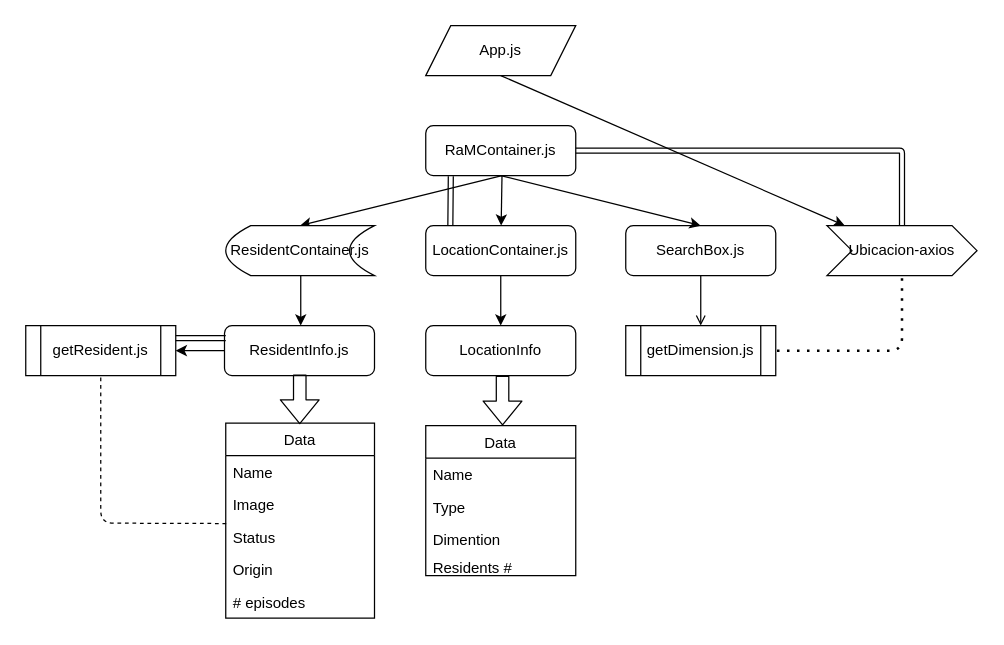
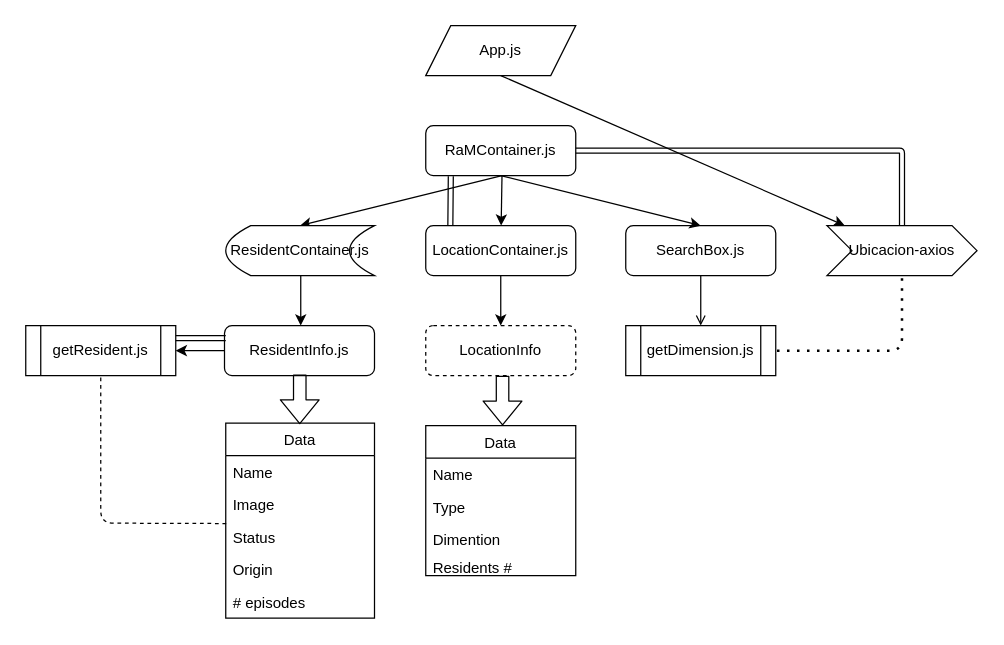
  <mxCell id="0" />
  <mxCell id="1" parent="0" />
  <mxCell id="2" value="App.js" style="shape=parallelogram;perimeter=parallelogramPerimeter;whiteSpace=wrap;html=1;fixedSize=1;" parent="1" vertex="1"><mxGeometry x="340" y="20" width="120" height="40" as="geometry" /></mxCell>
  <mxCell id="3" value="RaMContainer.js" style="rounded=1;whiteSpace=wrap;html=1;" parent="1" vertex="1"><mxGeometry x="340" y="100" width="120" height="40" as="geometry" /></mxCell>
  <mxCell id="4" value="LocationContainer.js" style="rounded=1;whiteSpace=wrap;html=1;" parent="1" vertex="1"><mxGeometry x="340" y="180" width="120" height="40" as="geometry" /></mxCell>
- <mxCell id="5" value="LocationInfo" style="rounded=1;whiteSpace=wrap;html=1;" parent="1" vertex="1"><mxGeometry x="340" y="260" width="120" height="40" as="geometry" /></mxCell>
+ <mxCell id="5" value="LocationInfo" style="rounded=1;whiteSpace=wrap;html=1;dashed=1;" parent="1" vertex="1"><mxGeometry x="340" y="260" width="120" height="40" as="geometry" /></mxCell>
  <mxCell id="6" value="SearchBox.js" style="rounded=1;whiteSpace=wrap;html=1;" parent="1" vertex="1"><mxGeometry x="500" y="180" width="120" height="40" as="geometry" /></mxCell>
  <mxCell id="7" value="Data" style="swimlane;fontStyle=0;childLayout=stackLayout;horizontal=1;startSize=26;horizontalStack=0;resizeParent=1;resizeParentMax=0;resizeLast=0;collapsible=1;marginBottom=0;" parent="1" vertex="1"><mxGeometry x="340" y="340" width="120" height="120" as="geometry" /></mxCell>
  <mxCell id="8" value="Name" style="text;strokeColor=none;fillColor=none;align=left;verticalAlign=top;spacingLeft=4;spacingRight=4;overflow=hidden;rotatable=0;points=[[0,0.5],[1,0.5]];portConstraint=eastwest;" parent="7" vertex="1"><mxGeometry y="26" width="120" height="26" as="geometry" /></mxCell>
  <mxCell id="9" value="Type" style="text;strokeColor=none;fillColor=none;align=left;verticalAlign=top;spacingLeft=4;spacingRight=4;overflow=hidden;rotatable=0;points=[[0,0.5],[1,0.5]];portConstraint=eastwest;" parent="7" vertex="1"><mxGeometry y="52" width="120" height="26" as="geometry" /></mxCell>
  <mxCell id="10" value="Dimention&#10;" style="text;strokeColor=none;fillColor=none;align=left;verticalAlign=top;spacingLeft=4;spacingRight=4;overflow=hidden;rotatable=0;points=[[0,0.5],[1,0.5]];portConstraint=eastwest;" parent="7" vertex="1"><mxGeometry y="78" width="120" height="22" as="geometry" /></mxCell>
  <mxCell id="11" value="Residents #" style="text;strokeColor=none;fillColor=none;align=left;verticalAlign=top;spacingLeft=4;spacingRight=4;overflow=hidden;rotatable=0;points=[[0,0.5],[1,0.5]];portConstraint=eastwest;" parent="7" vertex="1"><mxGeometry y="100" width="120" height="20" as="geometry" /></mxCell>
  <mxCell id="12" value="ResidentInfo.js" style="rounded=1;whiteSpace=wrap;html=1;" parent="1" vertex="1"><mxGeometry x="179" y="260" width="120" height="40" as="geometry" /></mxCell>
  <mxCell id="13" value="Data" style="swimlane;fontStyle=0;childLayout=stackLayout;horizontal=1;startSize=26;horizontalStack=0;resizeParent=1;resizeParentMax=0;resizeLast=0;collapsible=1;marginBottom=0;" parent="1" vertex="1"><mxGeometry x="180" y="338" width="119" height="156" as="geometry" /></mxCell>
  <mxCell id="14" value="Name" style="text;strokeColor=none;fillColor=none;align=left;verticalAlign=top;spacingLeft=4;spacingRight=4;overflow=hidden;rotatable=0;points=[[0,0.5],[1,0.5]];portConstraint=eastwest;" parent="13" vertex="1"><mxGeometry y="26" width="119" height="26" as="geometry" /></mxCell>
  <mxCell id="15" value="Image" style="text;strokeColor=none;fillColor=none;align=left;verticalAlign=top;spacingLeft=4;spacingRight=4;overflow=hidden;rotatable=0;points=[[0,0.5],[1,0.5]];portConstraint=eastwest;" parent="13" vertex="1"><mxGeometry y="52" width="119" height="26" as="geometry" /></mxCell>
  <mxCell id="16" value="Status" style="text;strokeColor=none;fillColor=none;align=left;verticalAlign=top;spacingLeft=4;spacingRight=4;overflow=hidden;rotatable=0;points=[[0,0.5],[1,0.5]];portConstraint=eastwest;" parent="13" vertex="1"><mxGeometry y="78" width="119" height="26" as="geometry" /></mxCell>
  <mxCell id="17" value="Origin" style="text;strokeColor=none;fillColor=none;align=left;verticalAlign=top;spacingLeft=4;spacingRight=4;overflow=hidden;rotatable=0;points=[[0,0.5],[1,0.5]];portConstraint=eastwest;" parent="13" vertex="1"><mxGeometry y="104" width="119" height="26" as="geometry" /></mxCell>
  <mxCell id="18" value="# episodes" style="text;strokeColor=none;fillColor=none;align=left;verticalAlign=top;spacingLeft=4;spacingRight=4;overflow=hidden;rotatable=0;points=[[0,0.5],[1,0.5]];portConstraint=eastwest;" parent="13" vertex="1"><mxGeometry y="130" width="119" height="26" as="geometry" /></mxCell>
  <mxCell id="19" value="" style="shape=flexArrow;endArrow=classic;html=1;entryX=0.512;entryY=-0.001;entryDx=0;entryDy=0;entryPerimeter=0;exitX=0.512;exitY=1;exitDx=0;exitDy=0;exitPerimeter=0;" parent="13" edge="1"><mxGeometry width="50" height="50" relative="1" as="geometry"><mxPoint x="59.21" y="-39" as="sourcePoint" /><mxPoint x="59.21" y="0.88" as="targetPoint" /></mxGeometry></mxCell>
  <mxCell id="20" value="getDimension.js" style="shape=process;whiteSpace=wrap;html=1;backgroundOutline=1;" parent="1" vertex="1"><mxGeometry x="500" y="260" width="120" height="40" as="geometry" /></mxCell>
  <mxCell id="21" value="" style="endArrow=open;html=1;entryX=0.5;entryY=0;entryDx=0;entryDy=0;exitX=0.5;exitY=1;exitDx=0;exitDy=0;" parent="1" source="6" target="20" edge="1"><mxGeometry width="50" height="50" relative="1" as="geometry"><mxPoint x="501" y="280" as="sourcePoint" /><mxPoint x="551" y="230" as="targetPoint" /></mxGeometry></mxCell>
  <mxCell id="22" value="" style="endArrow=classic;html=1;exitX=0.5;exitY=1;exitDx=0;exitDy=0;" parent="1" source="2" target="29" edge="1"><mxGeometry width="50" height="50" relative="1" as="geometry"><mxPoint x="401" y="70" as="sourcePoint" /><mxPoint x="451" y="20" as="targetPoint" /></mxGeometry></mxCell>
  <mxCell id="23" value="" style="endArrow=classic;html=1;entryX=0.5;entryY=0;entryDx=0;entryDy=0;exitX=0.5;exitY=1;exitDx=0;exitDy=0;" parent="1" source="3" target="6" edge="1"><mxGeometry width="50" height="50" relative="1" as="geometry"><mxPoint x="401" y="180" as="sourcePoint" /><mxPoint x="451" y="130" as="targetPoint" /></mxGeometry></mxCell>
  <mxCell id="24" value="" style="endArrow=classic;html=1;" parent="1" target="4" edge="1"><mxGeometry width="50" height="50" relative="1" as="geometry"><mxPoint x="401" y="140" as="sourcePoint" /><mxPoint x="451" y="130" as="targetPoint" /></mxGeometry></mxCell>
  <mxCell id="25" value="" style="endArrow=classic;html=1;exitX=0.5;exitY=1;exitDx=0;exitDy=0;entryX=0.5;entryY=0;entryDx=0;entryDy=0;" parent="1" source="4" target="5" edge="1"><mxGeometry width="50" height="50" relative="1" as="geometry"><mxPoint x="391" y="270" as="sourcePoint" /><mxPoint x="441" y="220" as="targetPoint" /><Array as="points"><mxPoint x="400" y="240" /><mxPoint x="400" y="250" /></Array></mxGeometry></mxCell>
  <mxCell id="26" value="" style="endArrow=classic;html=1;entryX=0.5;entryY=0;entryDx=0;entryDy=0;" parent="1" edge="1" target="33"><mxGeometry width="50" height="50" relative="1" as="geometry"><mxPoint x="401" y="140" as="sourcePoint" /><mxPoint x="241" y="259.72" as="targetPoint" /></mxGeometry></mxCell>
  <mxCell id="27" value="" style="shape=flexArrow;endArrow=classic;html=1;entryX=0.512;entryY=-0.001;entryDx=0;entryDy=0;entryPerimeter=0;exitX=0.512;exitY=1;exitDx=0;exitDy=0;exitPerimeter=0;" parent="1" source="5" target="7" edge="1"><mxGeometry width="50" height="50" relative="1" as="geometry"><mxPoint x="401" y="301" as="sourcePoint" /><mxPoint x="381" y="340" as="targetPoint" /></mxGeometry></mxCell>
  <mxCell id="28" value="" style="endArrow=classic;html=1;" parent="1" edge="1"><mxGeometry width="50" height="50" relative="1" as="geometry"><mxPoint x="240" y="220" as="sourcePoint" /><mxPoint x="240" y="260" as="targetPoint" /></mxGeometry></mxCell>
  <mxCell id="29" value="Ubicacion-axios" style="shape=step;perimeter=stepPerimeter;whiteSpace=wrap;html=1;fixedSize=1;" parent="1" vertex="1"><mxGeometry x="661" y="180" width="120" height="40" as="geometry" /></mxCell>
  <mxCell id="30" value="" style="endArrow=none;dashed=1;html=1;dashPattern=1 3;strokeWidth=2;" parent="1" edge="1"><mxGeometry width="50" height="50" relative="1" as="geometry"><mxPoint x="621" y="280" as="sourcePoint" /><mxPoint x="721" y="222" as="targetPoint" /><Array as="points"><mxPoint x="721" y="280" /></Array></mxGeometry></mxCell>
  <mxCell id="31" value="" style="shape=link;html=1;exitX=1;exitY=0.5;exitDx=0;exitDy=0;" parent="1" source="3" edge="1"><mxGeometry width="100" relative="1" as="geometry"><mxPoint x="621" y="130" as="sourcePoint" /><mxPoint x="721" y="180" as="targetPoint" /><Array as="points"><mxPoint x="721" y="120" /></Array></mxGeometry></mxCell>
  <mxCell id="32" value="" style="shape=link;html=1;entryX=0.164;entryY=-0.005;entryDx=0;entryDy=0;entryPerimeter=0;exitX=0.167;exitY=1.012;exitDx=0;exitDy=0;exitPerimeter=0;" parent="1" source="3" target="4" edge="1"><mxGeometry width="100" relative="1" as="geometry"><mxPoint x="311" y="150" as="sourcePoint" /><mxPoint x="411" y="150" as="targetPoint" /><Array as="points" /></mxGeometry></mxCell>
  <mxCell id="33" value="ResidentContainer.js" style="shape=dataStorage;whiteSpace=wrap;html=1;fixedSize=1;" parent="1" vertex="1"><mxGeometry x="180" y="180" width="119" height="40" as="geometry" /></mxCell>
  <mxCell id="34" value="getResident.js" style="shape=process;whiteSpace=wrap;html=1;backgroundOutline=1;" parent="1" vertex="1"><mxGeometry x="20" y="260" width="120" height="40" as="geometry" /></mxCell>
  <mxCell id="35" value="" style="endArrow=classic;html=1;entryX=1;entryY=0.5;entryDx=0;entryDy=0;exitX=0;exitY=0.5;exitDx=0;exitDy=0;" parent="1" source="12" target="34" edge="1"><mxGeometry width="50" height="50" relative="1" as="geometry"><mxPoint x="170" y="320" as="sourcePoint" /><mxPoint x="180" y="270" as="targetPoint" /></mxGeometry></mxCell>
  <mxCell id="36" value="" style="shape=link;html=1;" parent="1" edge="1"><mxGeometry width="100" relative="1" as="geometry"><mxPoint x="140" y="270" as="sourcePoint" /><mxPoint x="180" y="270" as="targetPoint" /></mxGeometry></mxCell>
  <mxCell id="37" value="" style="endArrow=none;dashed=1;html=1;exitX=0.003;exitY=0.09;exitDx=0;exitDy=0;exitPerimeter=0;entryX=0.5;entryY=1;entryDx=0;entryDy=0;" parent="1" source="16" target="34" edge="1"><mxGeometry width="50" height="50" relative="1" as="geometry"><mxPoint x="60" y="360" as="sourcePoint" /><mxPoint x="110" y="310" as="targetPoint" /><Array as="points"><mxPoint x="80" y="418" /></Array></mxGeometry></mxCell>
